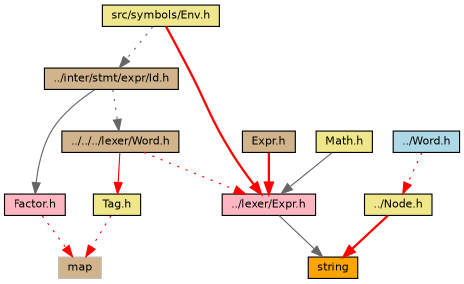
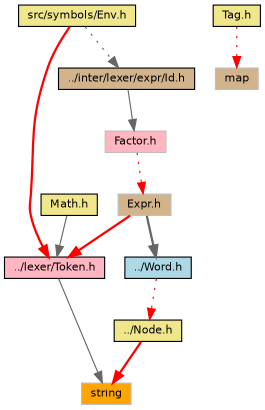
  digraph {
    node [color=black fillcolor=khaki fontname=Helvetica fontsize=10 shape=record style=filled]
    edge [color=red fontname=Helvetica fontsize=10 labelfontname=Helvetica labelfontsize=10 style=dotted]
    n1 [fontcolor=black height=0.2 label="src/symbols/Env.h" width=0.4]
-   n2 [fillcolor=lightpink height=0.2 label="../lexer/Expr.h" width=0.4]
-   n3 [fillcolor=tan height=0.2 label="../inter/stmt/expr/Id.h" width=0.4]
+   n2 [fillcolor=lightpink height=0.2 label="../lexer/Token.h" width=0.4]
+   n3 [fillcolor=tan height=0.2 label="../inter/lexer/expr/Id.h" width=0.4]
    n4 [color=grey75 fillcolor=tan height=0.2 label=map width=0.4]
-   n5 [fillcolor=orange height=0.2 label=string width=0.4]
-   n6 [fillcolor=lightpink height=0.2 label="Factor.h" width=0.4]
-   n7 [fillcolor=tan height=0.2 label="../../../lexer/Word.h" width=0.4]
-   n8 [fillcolor=tan height=0.2 label="Expr.h" width=0.4]
+   n5 [color=grey75 fillcolor=orange height=0.2 label=string width=0.4]
+   n6 [color=grey75 fillcolor=lightpink height=0.2 label="Factor.h" width=0.4]
+   n8 [color=grey75 fillcolor=tan height=0.2 label="Expr.h" width=0.4]
    n9 [height=0.2 label="Tag.h" width=0.4]
    n10 [fillcolor=lightblue height=0.2 label="../Word.h" width=0.4]
    n11 [height=0.2 label="Math.h" width=0.4]
    n12 [height=0.2 label="../Node.h" width=0.4]
    n1 -> n2 [style=bold]
    n1 -> n3 [color=gray40]
    n2 -> n5 [color=gray40 style=solid]
    n3 -> n6 [color=gray40 style=solid]
-   n3 -> n7 [color=gray40]
-   n6 -> n4
-   n7 -> n2
-   n7 -> n9 [style=solid]
+   n6 -> n8
    n8 -> n2 [style=bold]
+   n8 -> n10 [color=gray40 style=bold]
    n9 -> n4
    n10 -> n12
    n11 -> n2 [color=gray40 style=solid]
    n12 -> n5 [style=bold]
  }
